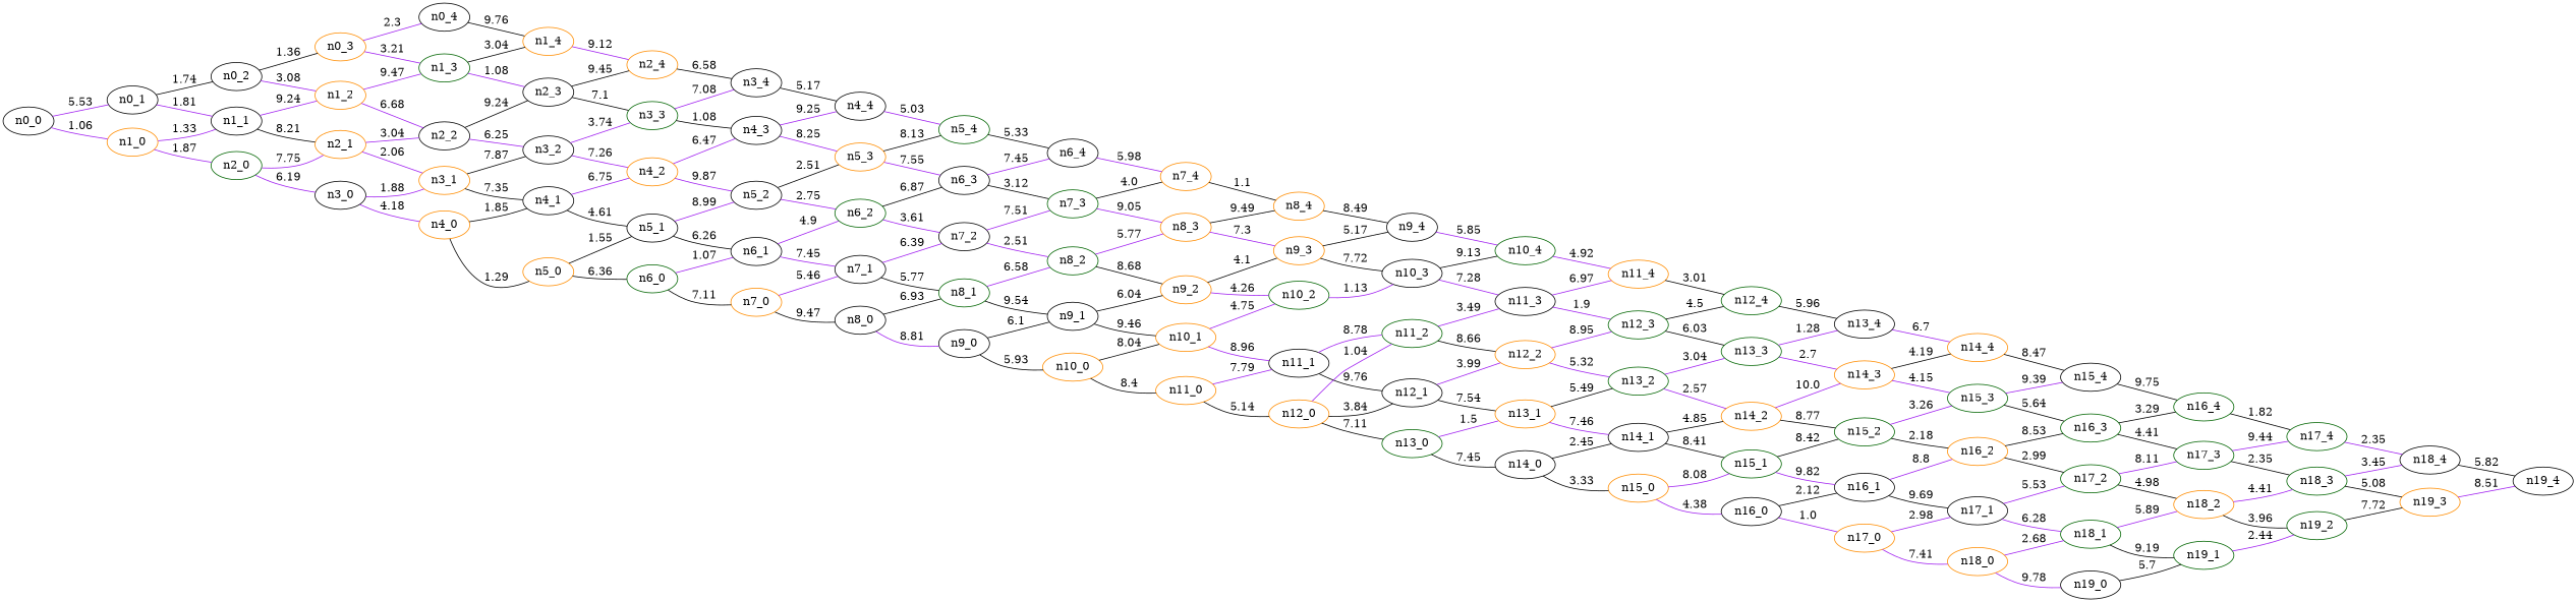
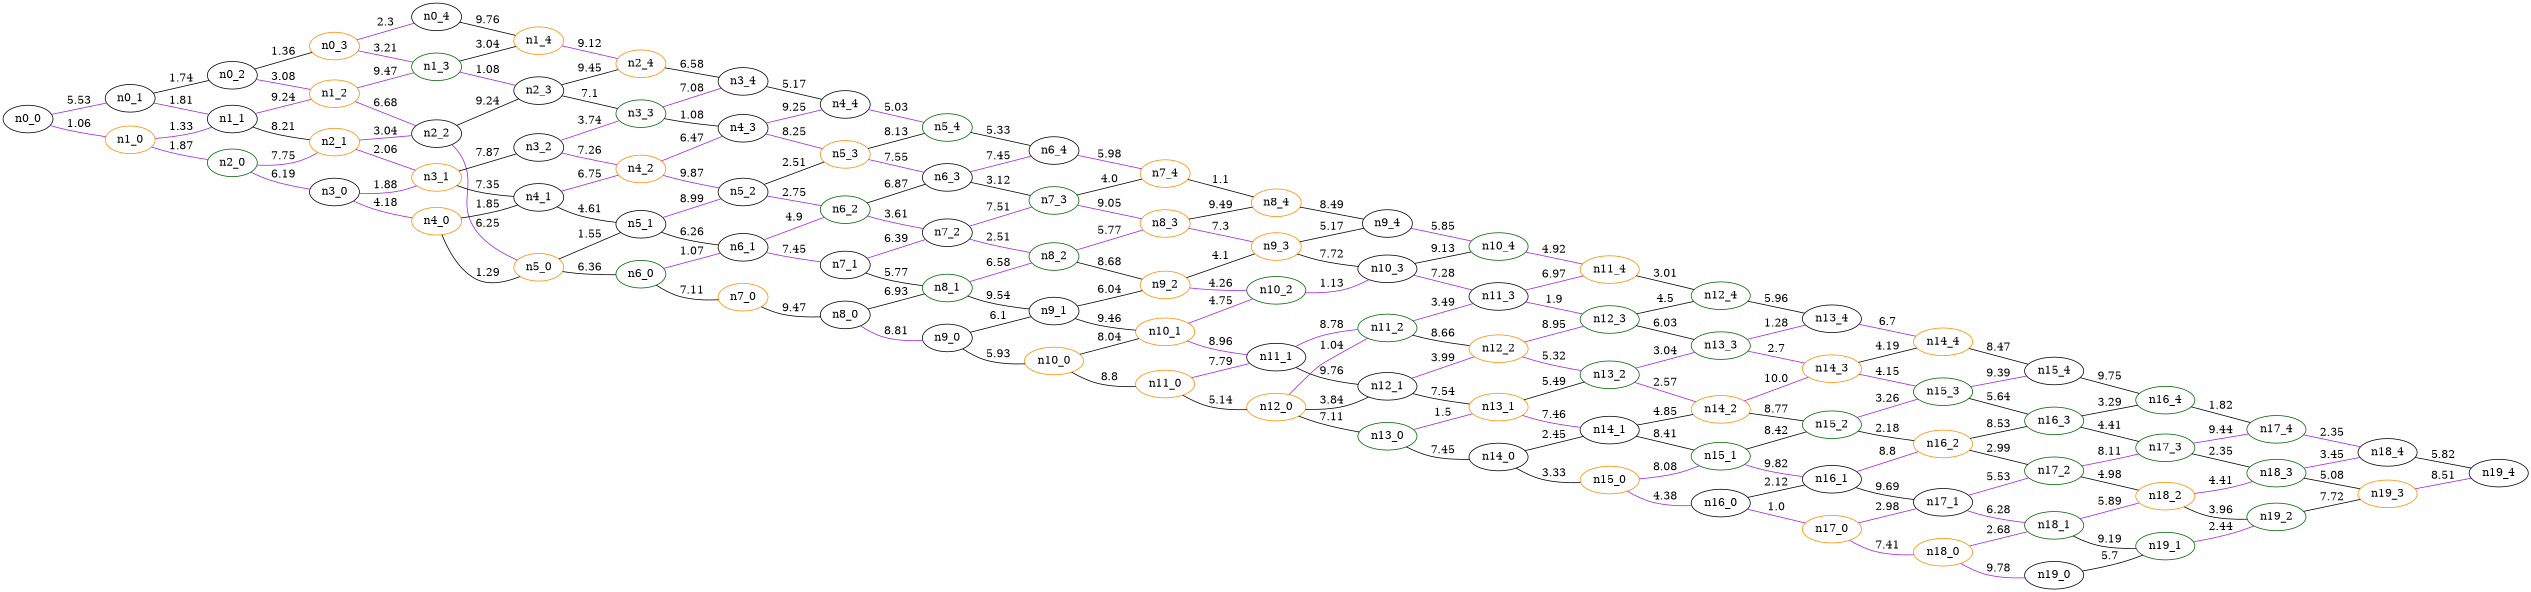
  graph {
    rankdir=LR
    node [color=black]
    edge [color=purple]
    n7_3 [color=darkgreen]
    n7_2
    n8_2 [color=darkgreen]
    n7_4 [color=darkorange]
    n8_3 [color=darkorange]
    n9_2 [color=darkorange]
    n8_4 [color=darkorange]
    n9_4
    n10_4 [color=darkgreen]
    n10_1 [color=darkorange]
    n10_2 [color=darkgreen]
    n11_1
    n10_3
    n11_2 [color=darkgreen]
    n12_1
    n1_0 [color=darkorange]
    n2_0 [color=darkgreen]
    n1_1
    n2_1 [color=darkorange]
    n3_0
    n1_2 [color=darkorange]
    n6_3
    n6_4
    n17_4 [color=darkgreen]
    n18_4
    n19_4
    n3_4
    n4_4
    n5_4 [color=darkgreen]
    n15_3 [color=darkgreen]
    n16_3 [color=darkgreen]
    n15_4
    n17_3 [color=darkgreen]
    n16_4 [color=darkgreen]
    n1_3 [color=darkgreen]
    n2_3
    n1_4 [color=darkorange]
    n3_3 [color=darkgreen]
    n2_4 [color=darkorange]
    n0_3 [color=darkorange]
    n0_4
    n2_2
    n3_1 [color=darkorange]
    n4_0 [color=darkorange]
    n16_2 [color=darkorange]
    n17_2 [color=darkgreen]
    n18_2 [color=darkorange]
    n3_2
    n11_3
    n12_2 [color=darkorange]
    n17_0 [color=darkorange]
    n16_0
    n16_1
    n18_0 [color=darkorange]
    n17_1
    n19_1 [color=darkgreen]
    n19_0
    n19_2 [color=darkgreen]
    n11_4 [color=darkorange]
    n12_3 [color=darkgreen]
    n4_1
    n5_1
    n4_2 [color=darkorange]
    n6_1
    n5_2
    n4_3
    n6_0 [color=darkgreen]
    n7_0 [color=darkorange]
    n7_1
    n6_2 [color=darkgreen]
    n8_0
    n19_3 [color=darkorange]
    n12_4 [color=darkgreen]
    n8_1 [color=darkgreen]
    n9_1
    n9_0
    n10_0 [color=darkorange]
    n13_4
    n5_3 [color=darkorange]
    n15_0 [color=darkorange]
    n15_1 [color=darkgreen]
    n15_2 [color=darkgreen]
    n14_2 [color=darkorange]
    n14_3 [color=darkorange]
    n14_4 [color=darkorange]
    n18_1 [color=darkgreen]
    n13_1 [color=darkorange]
    n11_0 [color=darkorange]
    n0_0
    n0_1
    n0_2
    n18_3 [color=darkgreen]
    n14_1
    n12_0 [color=darkorange]
    n13_0 [color=darkgreen]
    n14_0
    n9_3 [color=darkorange]
    n13_3 [color=darkgreen]
    n13_2 [color=darkgreen]
    n5_0 [color=darkorange]
    n7_3 -- n7_4 [color=black label=4.0]
    n7_3 -- n8_3 [label=9.05]
    n7_2 -- n7_3 [label=7.51]
    n7_2 -- n8_2 [label=2.51]
    n8_2 -- n8_3 [label=5.77]
    n8_2 -- n9_2 [color=black label=8.68]
    n7_4 -- n8_4 [color=black label=1.1]
    n8_3 -- n8_4 [color=black label=9.49]
    n8_3 -- n9_3 [label=7.3]
    n9_2 -- n10_2 [label=4.26]
    n9_2 -- n9_3 [color=black label=4.1]
    n8_4 -- n9_4 [color=black label=8.49]
    n9_4 -- n10_4 [label=5.85]
    n10_4 -- n11_4 [label=4.92]
    n10_1 -- n10_2 [label=4.75]
    n10_1 -- n11_1 [label=8.96]
    n10_2 -- n10_3 [label=1.13]
    n11_1 -- n11_2 [label=8.78]
    n11_1 -- n12_1 [color=black label=9.76]
    n10_3 -- n10_4 [color=black label=9.13]
    n10_3 -- n11_3 [label=7.28]
    n11_2 -- n11_3 [label=3.49]
    n11_2 -- n12_2 [color=black label=8.66]
    n12_1 -- n12_2 [label=3.99]
    n12_1 -- n13_1 [color=black label=7.54]
    n1_0 -- n2_0 [label=1.87]
    n1_0 -- n1_1 [label=1.33]
    n2_0 -- n2_1 [label=7.75]
    n2_0 -- n3_0 [label=6.19]
    n1_1 -- n2_1 [color=black label=8.21]
    n1_1 -- n1_2 [label=9.24]
    n2_1 -- n2_2 [label=3.04]
    n2_1 -- n3_1 [label=2.06]
    n3_0 -- n3_1 [label=1.88]
    n3_0 -- n4_0 [label=4.18]
    n1_2 -- n1_3 [label=9.47]
    n1_2 -- n2_2 [label=6.68]
    n6_3 -- n7_3 [color=black label=3.12]
    n6_3 -- n6_4 [label=7.45]
    n6_4 -- n7_4 [label=5.98]
    n17_4 -- n18_4 [label=2.35]
    n18_4 -- n19_4 [color=black label=5.82]
    n3_4 -- n4_4 [color=black label=5.17]
    n4_4 -- n5_4 [label=5.03]
    n5_4 -- n6_4 [color=black label=5.33]
    n15_3 -- n16_3 [color=black label=5.64]
    n15_3 -- n15_4 [label=9.39]
    n16_3 -- n17_3 [color=black label=4.41]
    n16_3 -- n16_4 [color=black label=3.29]
    n15_4 -- n16_4 [color=black label=9.75]
    n17_3 -- n17_4 [label=9.44]
    n17_3 -- n18_3 [color=black label=2.35]
    n16_4 -- n17_4 [color=black label=1.82]
    n1_3 -- n2_3 [label=1.08]
    n1_3 -- n1_4 [color=black label=3.04]
    n2_3 -- n3_3 [color=black label=7.1]
    n2_3 -- n2_4 [color=black label=9.45]
    n1_4 -- n2_4 [label=9.12]
    n3_3 -- n3_4 [label=7.08]
    n3_3 -- n4_3 [color=black label=1.08]
    n2_4 -- n3_4 [color=black label=6.58]
    n0_3 -- n1_3 [label=3.21]
    n0_3 -- n0_4 [label=2.3]
    n0_4 -- n1_4 [color=black label=9.76]
    n2_2 -- n2_3 [color=black label=9.24]
-   n2_2 -- n3_2 [label=6.25]
+   n2_2 -- n5_0 [label=6.25]
    n3_1 -- n3_2 [color=black label=7.87]
    n3_1 -- n4_1 [color=black label=7.35]
    n4_0 -- n4_1 [color=black label=1.85]
    n4_0 -- n5_0 [color=black label=1.29]
    n16_2 -- n16_3 [color=black label=8.53]
    n16_2 -- n17_2 [color=black label=2.99]
    n17_2 -- n17_3 [label=8.11]
    n17_2 -- n18_2 [color=black label=4.98]
    n18_2 -- n19_2 [color=black label=3.96]
    n18_2 -- n18_3 [label=4.41]
    n3_2 -- n3_3 [label=3.74]
    n3_2 -- n4_2 [label=7.26]
    n11_3 -- n11_4 [label=6.97]
    n11_3 -- n12_3 [label=1.9]
    n12_2 -- n12_3 [label=8.95]
    n12_2 -- n13_2 [label=5.32]
    n17_0 -- n18_0 [label=7.41]
    n17_0 -- n17_1 [label=2.98]
    n16_0 -- n17_0 [label=1.0]
    n16_0 -- n16_1 [color=black label=2.12]
    n16_1 -- n16_2 [label=8.8]
    n16_1 -- n17_1 [color=black label=9.69]
    n18_0 -- n19_0 [label=9.78]
    n18_0 -- n18_1 [label=2.68]
    n17_1 -- n17_2 [label=5.53]
    n17_1 -- n18_1 [label=6.28]
    n19_1 -- n19_2 [label=2.44]
    n19_0 -- n19_1 [color=black label=5.7]
    n19_2 -- n19_3 [color=black label=7.72]
    n11_4 -- n12_4 [color=black label=3.01]
    n12_3 -- n12_4 [color=black label=4.5]
    n12_3 -- n13_3 [color=black label=6.03]
    n4_1 -- n5_1 [color=black label=4.61]
    n4_1 -- n4_2 [label=6.75]
    n5_1 -- n6_1 [color=black label=6.26]
    n5_1 -- n5_2 [label=8.99]
    n4_2 -- n5_2 [label=9.87]
    n4_2 -- n4_3 [label=6.47]
    n6_1 -- n7_1 [label=7.45]
    n6_1 -- n6_2 [label=4.9]
    n5_2 -- n6_2 [label=2.75]
    n5_2 -- n5_3 [color=black label=2.51]
    n4_3 -- n4_4 [label=9.25]
    n4_3 -- n5_3 [label=8.25]
    n6_0 -- n6_1 [label=1.07]
    n6_0 -- n7_0 [color=black label=7.11]
-   n7_0 -- n7_1 [label=5.46]
    n7_0 -- n8_0 [color=black label=9.47]
    n7_1 -- n7_2 [label=6.39]
    n7_1 -- n8_1 [color=black label=5.77]
    n6_2 -- n7_2 [label=3.61]
    n6_2 -- n6_3 [color=black label=6.87]
    n8_0 -- n8_1 [color=black label=6.93]
    n8_0 -- n9_0 [label=8.81]
    n19_3 -- n19_4 [label=8.51]
    n12_4 -- n13_4 [color=black label=5.96]
    n8_1 -- n8_2 [label=6.58]
    n8_1 -- n9_1 [color=black label=9.54]
    n9_1 -- n9_2 [color=black label=6.04]
    n9_1 -- n10_1 [color=black label=9.46]
    n9_0 -- n9_1 [color=black label=6.1]
    n9_0 -- n10_0 [color=black label=5.93]
    n10_0 -- n10_1 [color=black label=8.04]
-   n10_0 -- n11_0 [color=black label=8.4]
+   n10_0 -- n11_0 [color=black label=8.8]
    n13_4 -- n14_4 [label=6.7]
    n5_3 -- n6_3 [label=7.55]
    n5_3 -- n5_4 [color=black label=8.13]
    n15_0 -- n16_0 [label=4.38]
    n15_0 -- n15_1 [label=8.08]
    n15_1 -- n16_1 [label=9.82]
    n15_1 -- n15_2 [color=black label=8.42]
    n15_2 -- n15_3 [label=3.26]
    n15_2 -- n16_2 [color=black label=2.18]
    n14_2 -- n15_2 [color=black label=8.77]
    n14_2 -- n14_3 [label=10.0]
    n14_3 -- n15_3 [label=4.15]
    n14_3 -- n14_4 [color=black label=4.19]
    n14_4 -- n15_4 [color=black label=8.47]
    n18_1 -- n18_2 [label=5.89]
    n18_1 -- n19_1 [color=black label=9.19]
    n13_1 -- n14_1 [label=7.46]
    n13_1 -- n13_2 [color=black label=5.49]
    n11_0 -- n11_1 [label=7.79]
    n11_0 -- n12_0 [color=black label=5.14]
    n0_0 -- n1_0 [label=1.06]
    n0_0 -- n0_1 [label=5.53]
    n0_1 -- n1_1 [label=1.81]
    n0_1 -- n0_2 [color=black label=1.74]
    n0_2 -- n1_2 [label=3.08]
    n0_2 -- n0_3 [color=black label=1.36]
    n18_3 -- n18_4 [label=3.45]
    n18_3 -- n19_3 [color=black label=5.08]
    n14_1 -- n15_1 [color=black label=8.41]
    n14_1 -- n14_2 [color=black label=4.85]
    n12_0 -- n11_2 [label=1.04]
    n12_0 -- n12_1 [color=black label=3.84]
    n12_0 -- n13_0 [color=black label=7.11]
    n13_0 -- n13_1 [label=1.5]
    n13_0 -- n14_0 [color=black label=7.45]
    n14_0 -- n15_0 [color=black label=3.33]
    n14_0 -- n14_1 [color=black label=2.45]
    n9_3 -- n9_4 [color=black label=5.17]
    n9_3 -- n10_3 [color=black label=7.72]
    n13_3 -- n13_4 [label=1.28]
    n13_3 -- n14_3 [label=2.7]
    n13_2 -- n14_2 [label=2.57]
    n13_2 -- n13_3 [label=3.04]
    n5_0 -- n5_1 [color=black label=1.55]
    n5_0 -- n6_0 [color=black label=6.36]
  }
